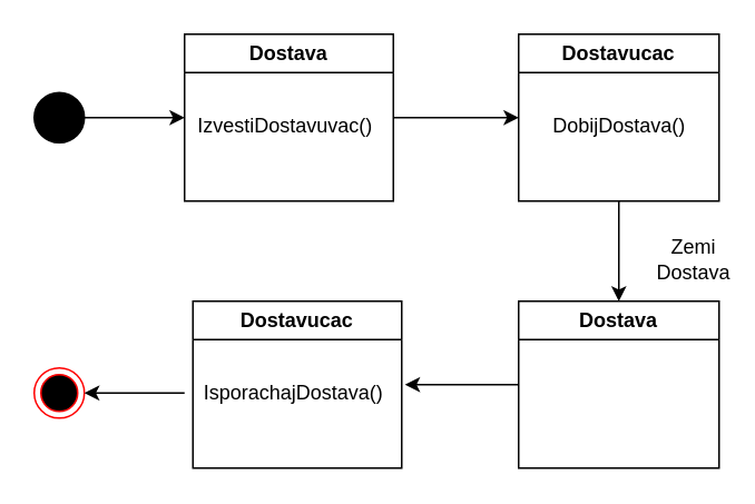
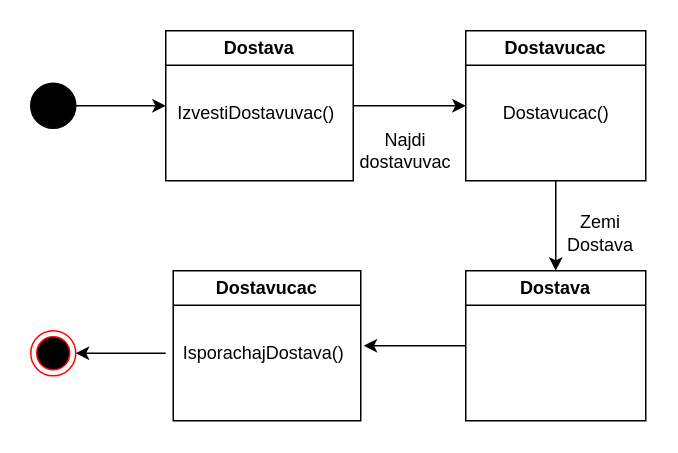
  <mxCell id="0" />
  <mxCell id="1" parent="0" />
  <mxCell id="2" style="edgeStyle=orthogonalEdgeStyle;rounded=0;orthogonalLoop=1;jettySize=auto;html=1;entryX=0;entryY=0.5;entryDx=0;entryDy=0;" edge="1" parent="1" source="3" target="9"><mxGeometry relative="1" as="geometry" /></mxCell>
  <mxCell id="3" value="Dostava" style="swimlane;whiteSpace=wrap;html=1;" vertex="1" parent="1"><mxGeometry x="110" y="20" width="125" height="100" as="geometry" /></mxCell>
  <mxCell id="4" value="IzvestiDostavuvac()" style="text;html=1;align=center;verticalAlign=middle;resizable=0;points=[];autosize=1;strokeColor=none;fillColor=none;" vertex="1" parent="3"><mxGeometry x="-5" y="40" width="130" height="30" as="geometry" /></mxCell>
  <mxCell id="5" value="" style="ellipse;html=1;shape=endState;fillColor=#000000;strokeColor=#ff0000;" vertex="1" parent="1"><mxGeometry x="20" y="220" width="30" height="30" as="geometry" /></mxCell>
  <mxCell id="6" style="edgeStyle=orthogonalEdgeStyle;rounded=0;orthogonalLoop=1;jettySize=auto;html=1;entryX=0;entryY=0.5;entryDx=0;entryDy=0;" edge="1" parent="1" source="7" target="3"><mxGeometry relative="1" as="geometry" /></mxCell>
  <mxCell id="7" value="" style="ellipse;fillColor=strokeColor;" vertex="1" parent="1"><mxGeometry x="20" y="55" width="30" height="30" as="geometry" /></mxCell>
  <mxCell id="8" style="edgeStyle=orthogonalEdgeStyle;rounded=0;orthogonalLoop=1;jettySize=auto;html=1;entryX=0.5;entryY=0;entryDx=0;entryDy=0;" edge="1" parent="1" source="9" target="13"><mxGeometry relative="1" as="geometry" /></mxCell>
  <mxCell id="9" value="Dostavucac" style="swimlane;whiteSpace=wrap;html=1;startSize=23;" vertex="1" parent="1"><mxGeometry x="310" y="20" width="120" height="100" as="geometry" /></mxCell>
- <mxCell id="10" value="DobijDostava()" style="text;html=1;align=center;verticalAlign=middle;resizable=0;points=[];autosize=1;strokeColor=none;fillColor=none;" vertex="1" parent="9"><mxGeometry x="10" y="40" width="100" height="30" as="geometry" /></mxCell>
+ <mxCell id="10" value="Dostavucac()" style="text;html=1;align=center;verticalAlign=middle;resizable=0;points=[];autosize=1;strokeColor=none;fillColor=none;" vertex="1" parent="9"><mxGeometry x="10" y="40" width="100" height="30" as="geometry" /></mxCell>
+ <mxCell id="11" value="Najdi dostavuvac" style="text;html=1;strokeColor=none;fillColor=none;align=center;verticalAlign=middle;whiteSpace=wrap;rounded=0;" vertex="1" parent="1"><mxGeometry x="240" y="85" width="60" height="30" as="geometry" /></mxCell>
  <mxCell id="12" style="edgeStyle=orthogonalEdgeStyle;rounded=0;orthogonalLoop=1;jettySize=auto;html=1;entryX=1.015;entryY=0.333;entryDx=0;entryDy=0;entryPerimeter=0;" edge="1" parent="1" source="13" target="15"><mxGeometry relative="1" as="geometry" /></mxCell>
  <mxCell id="13" value="Dostava" style="swimlane;whiteSpace=wrap;html=1;" vertex="1" parent="1"><mxGeometry x="310" y="180" width="120" height="100" as="geometry" /></mxCell>
  <mxCell id="14" value="Dostavucac" style="swimlane;whiteSpace=wrap;html=1;startSize=23;" vertex="1" parent="1"><mxGeometry x="115" y="180" width="125" height="100" as="geometry" /></mxCell>
  <mxCell id="15" value="IsporachajDostava()" style="text;html=1;align=center;verticalAlign=middle;resizable=0;points=[];autosize=1;strokeColor=none;fillColor=none;" vertex="1" parent="14"><mxGeometry x="-5" y="40" width="130" height="30" as="geometry" /></mxCell>
- <mxCell id="16" value="Zemi Dostava" style="text;html=1;strokeColor=none;fillColor=none;align=center;verticalAlign=middle;whiteSpace=wrap;rounded=0;" vertex="1" parent="1"><mxGeometry x="385" y="140" width="60" height="30" as="geometry" /></mxCell>
+ <mxCell id="16" value="Zemi Dostava" style="text;html=1;strokeColor=none;fillColor=none;align=center;verticalAlign=middle;whiteSpace=wrap;rounded=0;" vertex="1" parent="1"><mxGeometry x="370" y="140" width="60" height="30" as="geometry" /></mxCell>
  <mxCell id="17" style="edgeStyle=orthogonalEdgeStyle;rounded=0;orthogonalLoop=1;jettySize=auto;html=1;entryX=1;entryY=0.5;entryDx=0;entryDy=0;" edge="1" parent="1" source="15" target="5"><mxGeometry relative="1" as="geometry" /></mxCell>
